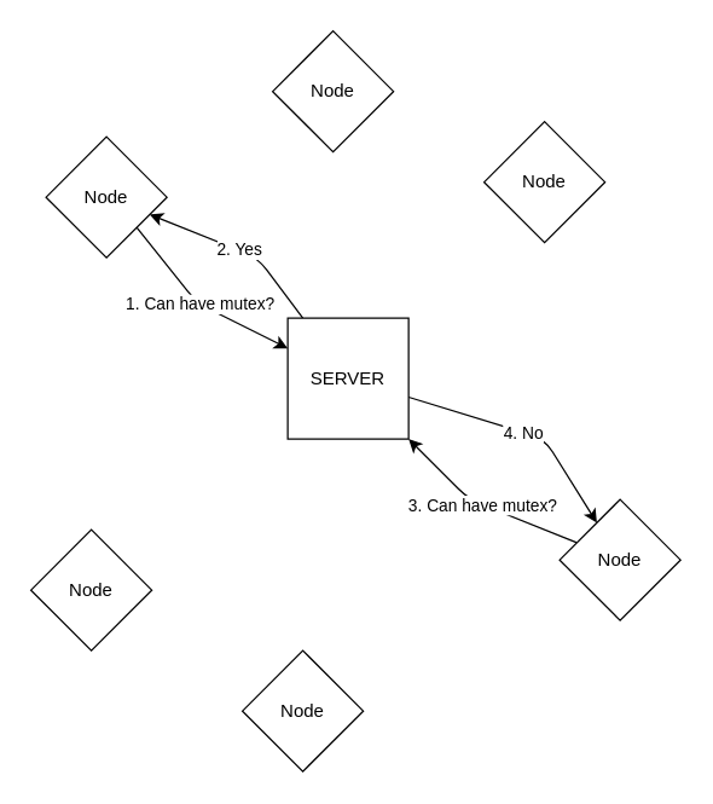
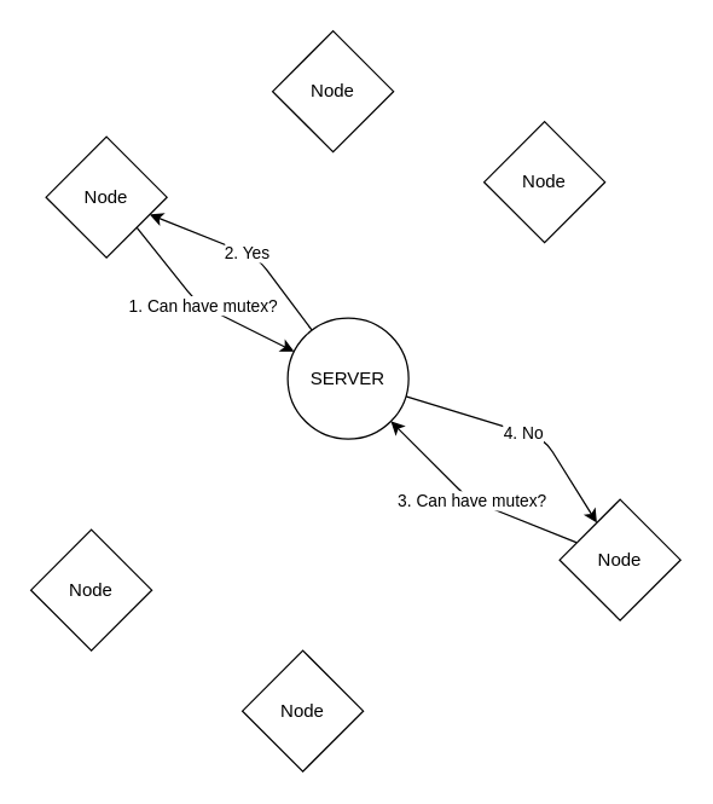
  <mxCell id="0" />
  <mxCell id="1" parent="0" />
  <mxCell id="2" value="2. Yes" style="edgeStyle=none;html=1;" edge="1" parent="1" source="4" target="6"><mxGeometry relative="1" as="geometry"><Array as="points"><mxPoint x="170" y="170" /></Array></mxGeometry></mxCell>
  <mxCell id="3" value="4. No" style="edgeStyle=none;html=1;" edge="1" parent="1" source="4" target="10"><mxGeometry relative="1" as="geometry"><Array as="points"><mxPoint x="360" y="290" /></Array></mxGeometry></mxCell>
- <mxCell id="4" value="SERVER" style="whiteSpace=wrap;html=1;aspect=fixed;rounded=0;" vertex="1" parent="1"><mxGeometry x="190" y="210" width="80" height="80" as="geometry" /></mxCell>
+ <mxCell id="4" value="SERVER" style="ellipse;whiteSpace=wrap;html=1;aspect=fixed;" vertex="1" parent="1"><mxGeometry x="190" y="210" width="80" height="80" as="geometry" /></mxCell>
  <mxCell id="5" value="1. Can have mutex?" style="edgeStyle=none;html=1;exitX=1;exitY=1;exitDx=0;exitDy=0;" edge="1" parent="1" source="6" target="4"><mxGeometry relative="1" as="geometry"><Array as="points"><mxPoint x="130" y="200" /></Array></mxGeometry></mxCell>
  <mxCell id="6" value="Node" style="rhombus;whiteSpace=wrap;html=1;" vertex="1" parent="1"><mxGeometry x="30" y="90" width="80" height="80" as="geometry" /></mxCell>
  <mxCell id="7" value="Node" style="rhombus;whiteSpace=wrap;html=1;" vertex="1" parent="1"><mxGeometry x="320" y="80" width="80" height="80" as="geometry" /></mxCell>
  <mxCell id="8" value="Node" style="rhombus;whiteSpace=wrap;html=1;" vertex="1" parent="1"><mxGeometry x="20" y="350" width="80" height="80" as="geometry" /></mxCell>
  <mxCell id="9" value="3. Can have mutex?" style="edgeStyle=none;html=1;" edge="1" parent="1" source="10" target="4"><mxGeometry relative="1" as="geometry"><Array as="points"><mxPoint x="310" y="330" /></Array></mxGeometry></mxCell>
  <mxCell id="10" value="Node" style="rhombus;whiteSpace=wrap;html=1;" vertex="1" parent="1"><mxGeometry x="370" y="330" width="80" height="80" as="geometry" /></mxCell>
  <mxCell id="11" value="Node" style="rhombus;whiteSpace=wrap;html=1;" vertex="1" parent="1"><mxGeometry x="160" y="430" width="80" height="80" as="geometry" /></mxCell>
  <mxCell id="12" value="Node" style="rhombus;whiteSpace=wrap;html=1;" vertex="1" parent="1"><mxGeometry x="180" y="20" width="80" height="80" as="geometry" /></mxCell>
